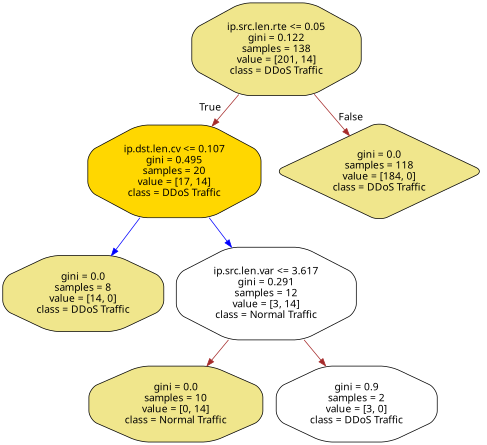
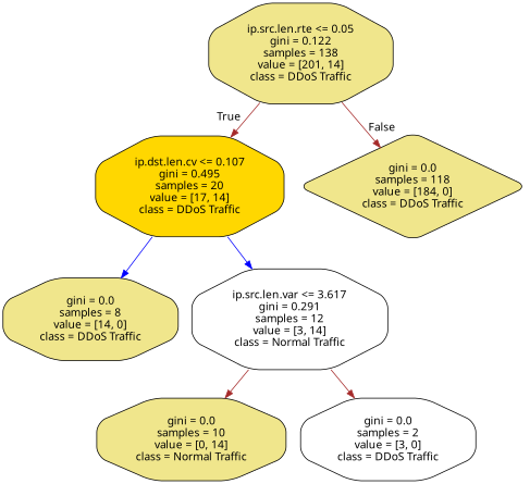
  digraph {
    fontname="Noto Sans"
    node [color=black fillcolor=khaki fontname="Noto Sans" shape=octagon style="filled, rounded"]
    edge [fontname="Noto Sans" color=brown]
    n1 [label="ip.src.len.rte <= 0.05\ngini = 0.122\nsamples = 138\nvalue = [201, 14]\nclass = DDoS Traffic"]
    n2 [fillcolor=gold label="ip.dst.len.cv <= 0.107\ngini = 0.495\nsamples = 20\nvalue = [17, 14]\nclass = DDoS Traffic"]
    n3 [label="gini = 0.0\nsamples = 118\nvalue = [184, 0]\nclass = DDoS Traffic" shape=diamond]
    n4 [label="gini = 0.0\nsamples = 8\nvalue = [14, 0]\nclass = DDoS Traffic"]
    n5 [fillcolor=white label="ip.src.len.var <= 3.617\ngini = 0.291\nsamples = 12\nvalue = [3, 14]\nclass = Normal Traffic"]
    n6 [label="gini = 0.0\nsamples = 10\nvalue = [0, 14]\nclass = Normal Traffic"]
-   n7 [fillcolor=white label="gini = 0.9\nsamples = 2\nvalue = [3, 0]\nclass = DDoS Traffic"]
+   n7 [fillcolor=white label="gini = 0.0\nsamples = 2\nvalue = [3, 0]\nclass = DDoS Traffic"]
    n1 -> n2 [headlabel=True labelangle=45 labeldistance=2.5]
    n1 -> n3 [headlabel=False labelangle=-45 labeldistance=2.5]
    n2 -> n4 [color=blue]
    n2 -> n5 [color=blue]
    n5 -> n6
    n5 -> n7
  }
